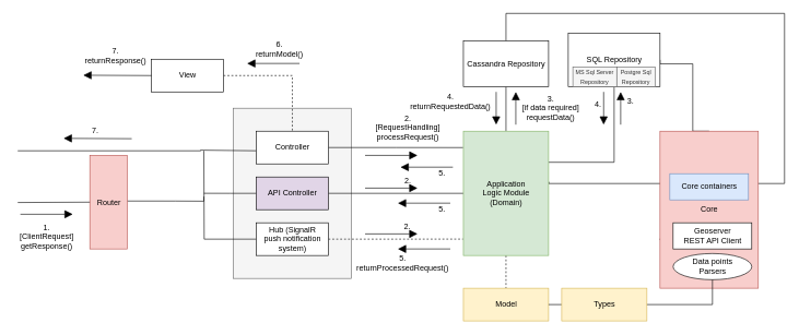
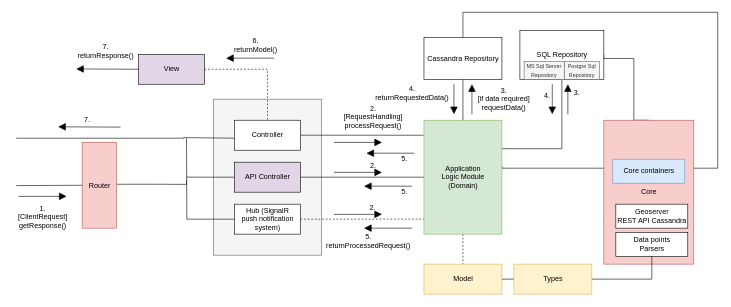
  <mxCell id="0" />
  <mxCell id="1" parent="0" />
  <mxCell id="2" value="" style="html=1;fillColor=#f5f5f5;strokeColor=#666666;fontColor=#333333;labelPosition=center;verticalLabelPosition=middle;align=center;verticalAlign=top;" parent="1" vertex="1"><mxGeometry x="355" y="164.93" width="180" height="260.14" as="geometry" /></mxCell>
  <mxCell id="3" style="edgeStyle=orthogonalEdgeStyle;rounded=0;orthogonalLoop=1;jettySize=auto;html=1;exitX=1;exitY=0.5;exitDx=0;exitDy=0;entryX=-0.003;entryY=0.132;entryDx=0;entryDy=0;entryPerimeter=0;endArrow=none;endFill=0;" parent="1" source="5" target="16" edge="1"><mxGeometry relative="1" as="geometry" /></mxCell>
  <mxCell id="4" style="edgeStyle=orthogonalEdgeStyle;rounded=0;orthogonalLoop=1;jettySize=auto;html=1;exitX=0;exitY=0.5;exitDx=0;exitDy=0;endArrow=none;endFill=0;" parent="1" edge="1"><mxGeometry relative="1" as="geometry"><mxPoint x="26" y="230" as="targetPoint" /><mxPoint x="390.095" y="229.952" as="sourcePoint" /><Array as="points"><mxPoint x="305" y="229" /><mxPoint x="305" y="230" /></Array></mxGeometry></mxCell>
  <mxCell id="5" value="Controller" style="html=1;" parent="1" vertex="1"><mxGeometry x="390" y="200" width="110" height="50" as="geometry" /></mxCell>
  <mxCell id="6" value="" style="edgeStyle=orthogonalEdgeStyle;rounded=0;orthogonalLoop=1;jettySize=auto;html=1;endArrow=none;endFill=0;" parent="1" source="8" target="16" edge="1"><mxGeometry relative="1" as="geometry" /></mxCell>
  <mxCell id="7" style="edgeStyle=orthogonalEdgeStyle;rounded=0;orthogonalLoop=1;jettySize=auto;html=1;exitX=0;exitY=0.5;exitDx=0;exitDy=0;endArrow=none;endFill=0;" parent="1" source="8" edge="1"><mxGeometry relative="1" as="geometry"><mxPoint x="310" y="294.952" as="targetPoint" /></mxGeometry></mxCell>
  <mxCell id="8" value="API Controller" style="html=1;fillColor=#e1d5e7;" parent="1" vertex="1"><mxGeometry x="390" y="270" width="110" height="50" as="geometry" /></mxCell>
  <mxCell id="9" style="edgeStyle=orthogonalEdgeStyle;rounded=0;orthogonalLoop=1;jettySize=auto;html=1;exitX=1;exitY=0.5;exitDx=0;exitDy=0;entryX=-0.003;entryY=0.868;entryDx=0;entryDy=0;entryPerimeter=0;endArrow=none;endFill=0;dashed=1;" parent="1" source="11" target="16" edge="1"><mxGeometry relative="1" as="geometry" /></mxCell>
  <mxCell id="10" style="edgeStyle=orthogonalEdgeStyle;rounded=0;orthogonalLoop=1;jettySize=auto;html=1;exitX=0;exitY=0.5;exitDx=0;exitDy=0;endArrow=none;endFill=0;" parent="1" source="11" edge="1"><mxGeometry relative="1" as="geometry"><mxPoint x="310" y="230" as="targetPoint" /></mxGeometry></mxCell>
  <mxCell id="11" value="&lt;div&gt;Hub (SignalR &lt;br&gt;&lt;/div&gt;&lt;div&gt;push notification&lt;/div&gt;&lt;div&gt;system)&lt;/div&gt;" style="html=1;" parent="1" vertex="1"><mxGeometry x="390" y="340" width="110" height="50" as="geometry" /></mxCell>
  <mxCell id="12" style="edgeStyle=orthogonalEdgeStyle;rounded=0;orthogonalLoop=1;jettySize=auto;html=1;exitX=0.5;exitY=0;exitDx=0;exitDy=0;entryX=0.5;entryY=1;entryDx=0;entryDy=0;endArrow=none;endFill=0;" parent="1" source="16" target="18" edge="1"><mxGeometry relative="1" as="geometry" /></mxCell>
  <mxCell id="13" style="edgeStyle=orthogonalEdgeStyle;rounded=0;orthogonalLoop=1;jettySize=auto;html=1;exitX=0.5;exitY=1;exitDx=0;exitDy=0;entryX=0.5;entryY=0;entryDx=0;entryDy=0;endArrow=none;endFill=0;dashed=1;" parent="1" source="16" target="21" edge="1"><mxGeometry relative="1" as="geometry" /></mxCell>
  <mxCell id="14" style="edgeStyle=orthogonalEdgeStyle;rounded=0;orthogonalLoop=1;jettySize=auto;html=1;exitX=1.008;exitY=0.411;exitDx=0;exitDy=0;entryX=-0.005;entryY=0.688;entryDx=0;entryDy=0;entryPerimeter=0;endArrow=none;endFill=0;exitPerimeter=0;" parent="1" source="16" target="22" edge="1"><mxGeometry relative="1" as="geometry"><Array as="points"><mxPoint x="836" y="278" /><mxPoint x="836" y="280" /><mxPoint x="1016" y="280" /></Array></mxGeometry></mxCell>
  <mxCell id="15" style="edgeStyle=orthogonalEdgeStyle;rounded=0;orthogonalLoop=1;jettySize=auto;html=1;exitX=1;exitY=0.25;exitDx=0;exitDy=0;entryX=0.5;entryY=1;entryDx=0;entryDy=0;endArrow=none;endFill=0;" parent="1" source="16" target="20" edge="1"><mxGeometry relative="1" as="geometry" /></mxCell>
  <mxCell id="16" value="&lt;div&gt;Application&lt;/div&gt;&lt;div&gt;Logic Module&lt;br&gt;&lt;/div&gt;&lt;div&gt;(Domain)&lt;/div&gt;" style="html=1;fillColor=#d5e8d4;strokeColor=#82b366;" parent="1" vertex="1"><mxGeometry x="706" y="200" width="130" height="190" as="geometry" /></mxCell>
  <mxCell id="17" style="edgeStyle=orthogonalEdgeStyle;rounded=0;orthogonalLoop=1;jettySize=auto;html=1;exitX=0.5;exitY=0;exitDx=0;exitDy=0;endArrow=none;endFill=0;" parent="1" source="18" edge="1"><mxGeometry relative="1" as="geometry"><Array as="points"><mxPoint x="771" y="20" /><mxPoint x="1196" y="20" /><mxPoint x="1196" y="280" /></Array><mxPoint x="1147" y="280" as="targetPoint" /></mxGeometry></mxCell>
  <mxCell id="18" value="Cassandra Repository" style="html=1;" parent="1" vertex="1"><mxGeometry x="706" y="62" width="130" height="70" as="geometry" /></mxCell>
  <mxCell id="19" style="edgeStyle=orthogonalEdgeStyle;rounded=0;orthogonalLoop=1;jettySize=auto;html=1;exitX=1;exitY=0.5;exitDx=0;exitDy=0;entryX=0.5;entryY=0;entryDx=0;entryDy=0;endArrow=none;endFill=0;" parent="1" source="20" target="22" edge="1"><mxGeometry relative="1" as="geometry"><Array as="points"><mxPoint x="1056" y="97" /></Array></mxGeometry></mxCell>
  <mxCell id="20" value="SQL Repository" style="html=1;" parent="1" vertex="1"><mxGeometry x="866" y="50" width="140" height="82" as="geometry" /></mxCell>
  <mxCell id="21" value="Model" style="html=1;fillColor=#fff2cc;strokeColor=#d6b656;" parent="1" vertex="1"><mxGeometry x="706" y="440" width="130" height="50" as="geometry" /></mxCell>
  <mxCell id="22" value="Core" style="html=1;fillColor=#f8cecc;strokeColor=#b85450;" parent="1" vertex="1"><mxGeometry x="1006" y="200" width="150" height="240" as="geometry" /></mxCell>
  <mxCell id="23" style="edgeStyle=orthogonalEdgeStyle;rounded=0;orthogonalLoop=1;jettySize=auto;html=1;exitX=1;exitY=0.5;exitDx=0;exitDy=0;entryX=0.5;entryY=0;entryDx=0;entryDy=0;endArrow=none;endFill=0;dashed=1;" parent="1" source="24" target="5" edge="1"><mxGeometry relative="1" as="geometry" /></mxCell>
- <mxCell id="24" value="View" style="html=1;" parent="1" vertex="1"><mxGeometry x="230" y="90" width="110" height="50" as="geometry" /></mxCell>
+ <mxCell id="24" value="View" style="html=1;fillColor=#e1d5e7;" parent="1" vertex="1"><mxGeometry x="230" y="90" width="110" height="50" as="geometry" /></mxCell>
  <mxCell id="25" value="" style="endArrow=block;endFill=1;endSize=10;html=1;" parent="1" edge="1"><mxGeometry width="160" relative="1" as="geometry"><mxPoint x="30" y="327" as="sourcePoint" /><mxPoint x="110" y="327" as="targetPoint" /></mxGeometry></mxCell>
  <mxCell id="26" value="1.&lt;div&gt;[ClientRequest]&lt;/div&gt;&lt;div&gt;getResponse()&lt;br&gt;&lt;/div&gt;" style="text;html=1;align=center;verticalAlign=middle;resizable=0;points=[];autosize=1;" parent="1" vertex="1"><mxGeometry x="20" y="337" width="100" height="50" as="geometry" /></mxCell>
  <mxCell id="27" value="" style="endArrow=block;endFill=1;endSize=10;html=1;" parent="1" edge="1"><mxGeometry width="160" relative="1" as="geometry"><mxPoint x="556" y="237" as="sourcePoint" /><mxPoint x="636" y="237" as="targetPoint" /></mxGeometry></mxCell>
  <mxCell id="28" value="2.&lt;div&gt;[RequestHandling]&lt;/div&gt;&lt;div&gt;processRequest()&lt;br&gt;&lt;/div&gt;" style="text;html=1;align=center;verticalAlign=middle;resizable=0;points=[];autosize=1;" parent="1" vertex="1"><mxGeometry x="566" y="170" width="110" height="50" as="geometry" /></mxCell>
  <mxCell id="29" value="" style="endArrow=block;endFill=1;endSize=10;html=1;" parent="1" edge="1"><mxGeometry width="160" relative="1" as="geometry"><mxPoint x="556" y="287" as="sourcePoint" /><mxPoint x="636" y="287" as="targetPoint" /></mxGeometry></mxCell>
  <mxCell id="30" value="2." style="text;html=1;align=center;verticalAlign=middle;resizable=0;points=[];autosize=1;" parent="1" vertex="1"><mxGeometry x="606" y="267" width="30" height="20" as="geometry" /></mxCell>
  <mxCell id="31" value="" style="endArrow=block;endFill=1;endSize=10;html=1;" parent="1" edge="1"><mxGeometry width="160" relative="1" as="geometry"><mxPoint x="556" y="357" as="sourcePoint" /><mxPoint x="636" y="357" as="targetPoint" /></mxGeometry></mxCell>
  <mxCell id="32" value="2." style="text;html=1;align=center;verticalAlign=middle;resizable=0;points=[];autosize=1;" parent="1" vertex="1"><mxGeometry x="605" y="337" width="30" height="20" as="geometry" /></mxCell>
  <mxCell id="33" value="" style="endArrow=block;endFill=1;endSize=10;html=1;" parent="1" edge="1"><mxGeometry width="160" relative="1" as="geometry"><mxPoint x="786" y="190" as="sourcePoint" /><mxPoint x="786" y="140" as="targetPoint" /></mxGeometry></mxCell>
  <mxCell id="34" value="&lt;div&gt;3.&lt;/div&gt;&lt;div&gt;[if data required]&lt;br&gt;&lt;/div&gt;&lt;div&gt;requestData()&lt;br&gt;&lt;/div&gt;" style="text;html=1;align=center;verticalAlign=middle;resizable=0;points=[];autosize=1;" parent="1" vertex="1"><mxGeometry x="789" y="140" width="100" height="50" as="geometry" /></mxCell>
  <mxCell id="35" value="" style="endArrow=block;endFill=1;endSize=10;html=1;" parent="1" edge="1"><mxGeometry width="160" relative="1" as="geometry"><mxPoint x="946" y="190" as="sourcePoint" /><mxPoint x="946" y="140" as="targetPoint" /></mxGeometry></mxCell>
  <mxCell id="36" value="3." style="text;html=1;align=center;verticalAlign=middle;resizable=0;points=[];autosize=1;" parent="1" vertex="1"><mxGeometry x="946" y="144.93" width="30" height="20" as="geometry" /></mxCell>
  <mxCell id="37" value="" style="endArrow=block;endFill=1;endSize=10;html=1;" parent="1" edge="1"><mxGeometry width="160" relative="1" as="geometry"><mxPoint x="756" y="140" as="sourcePoint" /><mxPoint x="756" y="190" as="targetPoint" /></mxGeometry></mxCell>
  <mxCell id="38" value="&lt;div&gt;4.&lt;/div&gt;&lt;div&gt;returnRequestedData()&lt;br&gt;&lt;/div&gt;" style="text;html=1;align=center;verticalAlign=middle;resizable=0;points=[];autosize=1;" parent="1" vertex="1"><mxGeometry x="616" y="140" width="140" height="30" as="geometry" /></mxCell>
  <mxCell id="39" value="" style="endArrow=block;endFill=1;endSize=10;html=1;" parent="1" edge="1"><mxGeometry width="160" relative="1" as="geometry"><mxPoint x="920" y="140" as="sourcePoint" /><mxPoint x="920" y="190" as="targetPoint" /></mxGeometry></mxCell>
  <mxCell id="40" value="4." style="text;html=1;align=center;verticalAlign=middle;resizable=0;points=[];autosize=1;" parent="1" vertex="1"><mxGeometry x="896" y="150" width="30" height="20" as="geometry" /></mxCell>
  <mxCell id="41" value="" style="endArrow=block;endFill=1;endSize=10;html=1;" parent="1" edge="1"><mxGeometry width="160" relative="1" as="geometry"><mxPoint x="686" y="380" as="sourcePoint" /><mxPoint x="606" y="380" as="targetPoint" /></mxGeometry></mxCell>
  <mxCell id="42" value="" style="endArrow=block;endFill=1;endSize=10;html=1;" parent="1" edge="1"><mxGeometry width="160" relative="1" as="geometry"><mxPoint x="686" y="310" as="sourcePoint" /><mxPoint x="606" y="310" as="targetPoint" /></mxGeometry></mxCell>
  <mxCell id="43" value="" style="endArrow=block;endFill=1;endSize=10;html=1;" parent="1" edge="1"><mxGeometry width="160" relative="1" as="geometry"><mxPoint x="690" y="255" as="sourcePoint" /><mxPoint x="610" y="255" as="targetPoint" /></mxGeometry></mxCell>
  <mxCell id="44" value="&lt;div&gt;5.&lt;/div&gt;&lt;div&gt;returnProcessedRequest()&lt;br&gt;&lt;/div&gt;" style="text;html=1;align=center;verticalAlign=middle;resizable=0;points=[];autosize=1;" parent="1" vertex="1"><mxGeometry x="538" y="387" width="150" height="30" as="geometry" /></mxCell>
  <mxCell id="45" value="5." style="text;html=1;align=center;verticalAlign=middle;resizable=0;points=[];autosize=1;" parent="1" vertex="1"><mxGeometry x="658" y="310" width="30" height="20" as="geometry" /></mxCell>
  <mxCell id="46" value="5." style="text;html=1;align=center;verticalAlign=middle;resizable=0;points=[];autosize=1;" parent="1" vertex="1"><mxGeometry x="658" y="255" width="30" height="20" as="geometry" /></mxCell>
  <mxCell id="47" value="" style="endArrow=block;endFill=1;endSize=10;html=1;" parent="1" edge="1"><mxGeometry width="160" relative="1" as="geometry"><mxPoint x="456" y="96.5" as="sourcePoint" /><mxPoint x="376" y="96.5" as="targetPoint" /></mxGeometry></mxCell>
  <mxCell id="48" value="&lt;div&gt;6.&lt;/div&gt;&lt;div&gt;returnModel()&lt;br&gt;&lt;/div&gt;" style="text;html=1;align=center;verticalAlign=middle;resizable=0;points=[];autosize=1;" parent="1" vertex="1"><mxGeometry x="385" y="60" width="80" height="30" as="geometry" /></mxCell>
  <mxCell id="49" value="" style="endArrow=block;endFill=1;endSize=10;html=1;exitX=0;exitY=0.5;exitDx=0;exitDy=0;" parent="1" source="24" edge="1"><mxGeometry width="160" relative="1" as="geometry"><mxPoint x="206" y="114.5" as="sourcePoint" /><mxPoint x="126" y="114.5" as="targetPoint" /></mxGeometry></mxCell>
  <mxCell id="50" value="&lt;div&gt;7.&lt;/div&gt;&lt;div&gt;returnResponse()&lt;br&gt;&lt;/div&gt;" style="text;html=1;align=center;verticalAlign=middle;resizable=0;points=[];autosize=1;" parent="1" vertex="1"><mxGeometry x="120" y="70" width="110" height="30" as="geometry" /></mxCell>
  <mxCell id="51" value="" style="endArrow=block;endFill=1;endSize=10;html=1;exitX=0;exitY=0.5;exitDx=0;exitDy=0;" parent="1" edge="1"><mxGeometry width="160" relative="1" as="geometry"><mxPoint x="200" y="211.5" as="sourcePoint" /><mxPoint x="96" y="211" as="targetPoint" /></mxGeometry></mxCell>
  <mxCell id="52" value="7." style="text;html=1;align=center;verticalAlign=middle;resizable=0;points=[];autosize=1;" parent="1" vertex="1"><mxGeometry x="129" y="190" width="30" height="20" as="geometry" /></mxCell>
  <mxCell id="53" value="&lt;font style=&quot;font-size: 9px&quot;&gt;MS Sql Server Repository&lt;/font&gt;" style="rounded=0;whiteSpace=wrap;html=1;fillColor=#f5f5f5;strokeColor=#666666;fontColor=#333333;" vertex="1" parent="1"><mxGeometry x="873" y="102" width="67" height="30" as="geometry" /></mxCell>
  <mxCell id="54" value="&lt;font style=&quot;font-size: 9px&quot;&gt;Postgre Sql Repository&lt;/font&gt;" style="rounded=0;whiteSpace=wrap;html=1;fillColor=#f5f5f5;strokeColor=#666666;fontColor=#333333;" vertex="1" parent="1"><mxGeometry x="940" y="102" width="59" height="30" as="geometry" /></mxCell>
- <mxCell id="55" value="Geoserver &lt;br&gt;REST API Client" style="html=1;" vertex="1" parent="1"><mxGeometry x="1026" y="340" width="120" height="40" as="geometry" /></mxCell>
- <mxCell id="56" value="Data points &lt;br&gt;Parsers" style="ellipse;html=1;" vertex="1" parent="1"><mxGeometry x="1026" y="387" width="120" height="40" as="geometry" /></mxCell>
+ <mxCell id="55" value="Geoserver &lt;br&gt;REST API Cassandra" style="html=1;" vertex="1" parent="1"><mxGeometry x="1026" y="340" width="120" height="40" as="geometry" /></mxCell>
+ <mxCell id="56" value="Data points &lt;br&gt;Parsers" style="html=1;" vertex="1" parent="1"><mxGeometry x="1026" y="387" width="120" height="40" as="geometry" /></mxCell>
  <mxCell id="57" style="edgeStyle=orthogonalEdgeStyle;rounded=0;orthogonalLoop=1;jettySize=auto;html=1;exitX=1;exitY=0.5;exitDx=0;exitDy=0;entryX=0.5;entryY=1;entryDx=0;entryDy=0;endArrow=none;endFill=0;" edge="1" parent="1" source="21" target="56"><mxGeometry relative="1" as="geometry"><mxPoint x="836" y="445" as="sourcePoint" /><mxPoint x="1081" y="390" as="targetPoint" /></mxGeometry></mxCell>
  <mxCell id="58" value="Types" style="html=1;fillColor=#fff2cc;strokeColor=#d6b656;" vertex="1" parent="1"><mxGeometry x="856" y="440" width="130" height="50" as="geometry" /></mxCell>
  <mxCell id="59" value="Core containers" style="html=1;fillColor=#dae8fc;strokeColor=#6c8ebf;" vertex="1" parent="1"><mxGeometry x="1021" y="265" width="120" height="40" as="geometry" /></mxCell>
  <mxCell id="60" style="edgeStyle=orthogonalEdgeStyle;rounded=0;orthogonalLoop=1;jettySize=auto;html=1;exitX=1.001;exitY=0.488;exitDx=0;exitDy=0;endArrow=none;endFill=0;exitPerimeter=0;" edge="1" parent="1" source="61"><mxGeometry relative="1" as="geometry"><mxPoint x="310" y="300" as="targetPoint" /><mxPoint x="267" y="308.5" as="sourcePoint" /><Array as="points"><mxPoint x="267" y="307" /><mxPoint x="310" y="307" /></Array></mxGeometry></mxCell>
  <mxCell id="61" value="Router" style="html=1;fillColor=#f8cecc;strokeColor=#b85450;" vertex="1" parent="1"><mxGeometry x="136" y="237" width="57" height="143" as="geometry" /></mxCell>
  <mxCell id="62" value="" style="endArrow=none;html=1;entryX=0;entryY=0.5;entryDx=0;entryDy=0;" edge="1" parent="1" target="61"><mxGeometry width="50" height="50" relative="1" as="geometry"><mxPoint x="26" y="309" as="sourcePoint" /><mxPoint x="496" y="290" as="targetPoint" /></mxGeometry></mxCell>
